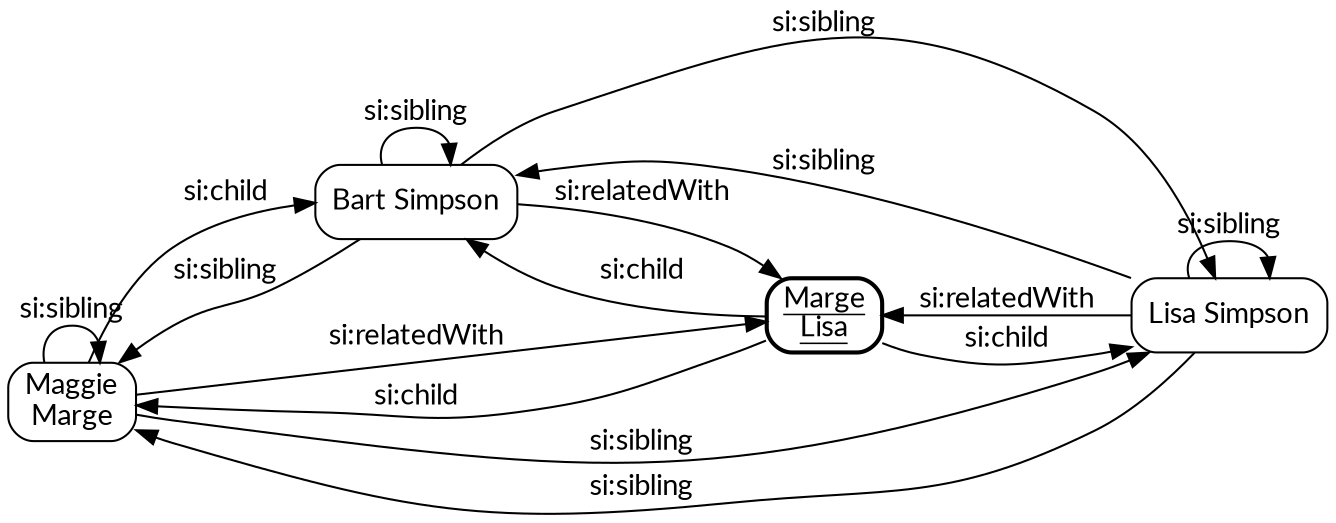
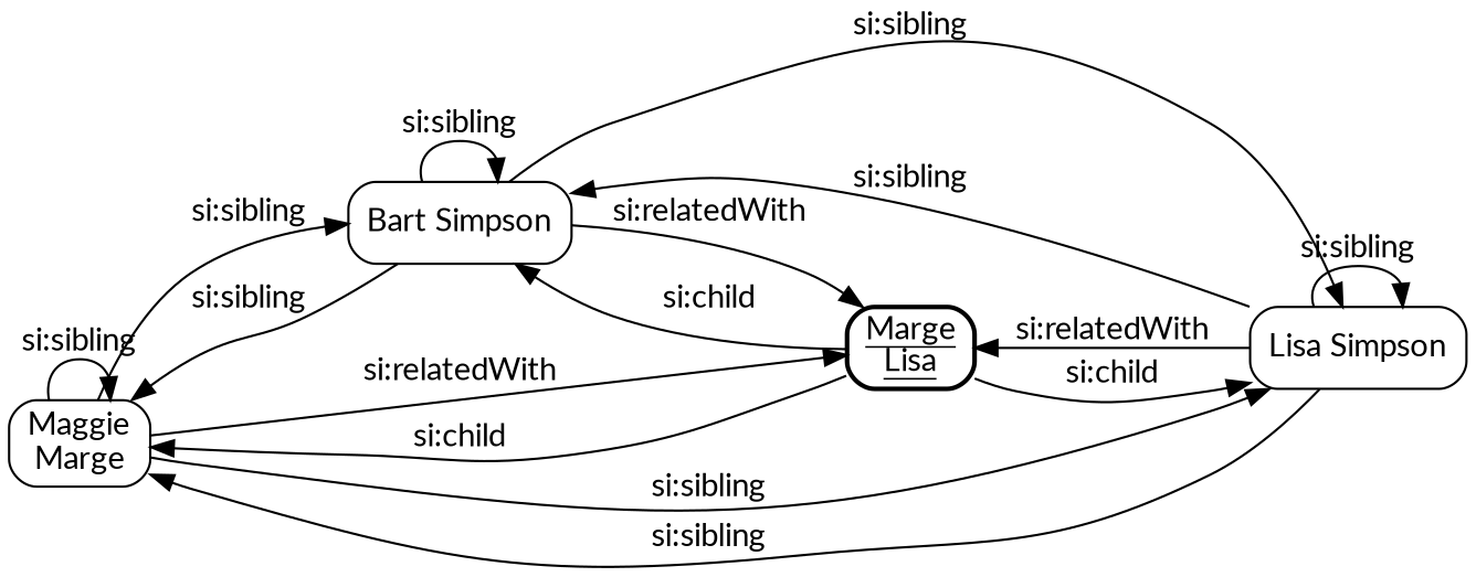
  digraph {
    fontname=Lato
    rankdir=LR
    splines=true
    node [fontname=Lato shape=box style=rounded]
    edge [arrowtail=normal color=black fontname=Lato]
    n1 [label="Maggie\nMarge\n"]
    n2 [label="Bart Simpson"]
    n3 [label="Lisa Simpson"]
    n4 [label=<<U>Marge<BR ALIGN="CENTER"/>Lisa<BR ALIGN="CENTER"/></U>> style="rounded,bold"]
    n1 -> n1 [label="si:sibling"]
-   n1 -> n2 [label="si:child"]
+   n1 -> n2 [label="si:sibling"]
    n1 -> n3 [label="si:sibling"]
    n1 -> n4 [label="si:relatedWith"]
    n2 -> n1 [label="si:sibling"]
    n2 -> n2 [label="si:sibling"]
    n2 -> n3 [label="si:sibling"]
    n2 -> n4 [label="si:relatedWith"]
    n3 -> n1 [label="si:sibling"]
    n3 -> n2 [label="si:sibling"]
    n3 -> n3 [label="si:sibling"]
    n3 -> n4 [label="si:relatedWith"]
    n4 -> n1 [label="si:child"]
    n4 -> n2 [label="si:child"]
    n4 -> n3 [label="si:child"]
  }
